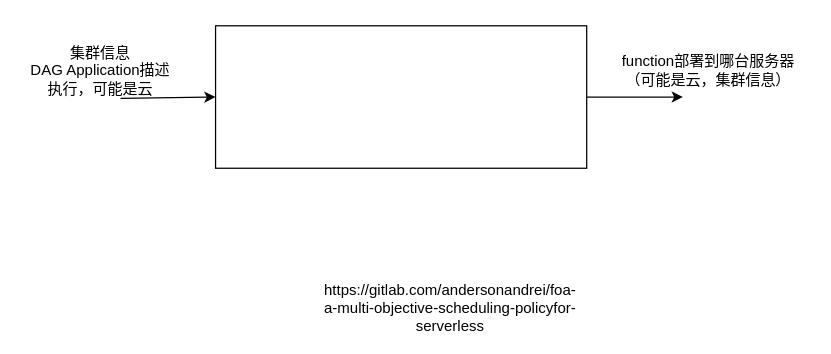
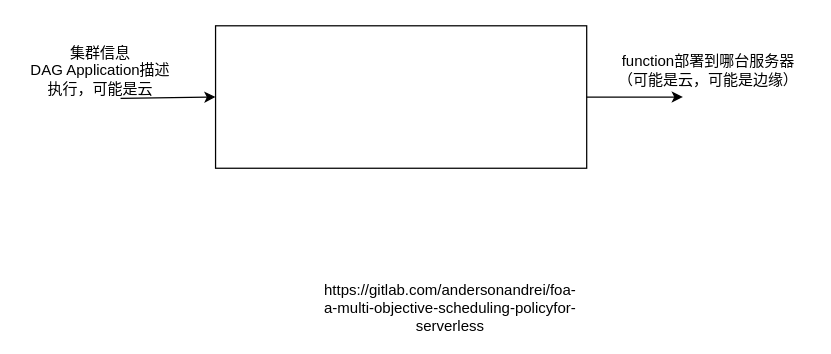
  <mxCell id="0" />
  <mxCell id="1" parent="0" />
  <mxCell id="2" value="" style="rounded=0;whiteSpace=wrap;html=1;" vertex="1" parent="1"><mxGeometry x="172" y="20" width="297" height="114" as="geometry" /></mxCell>
  <mxCell id="3" value="" style="endArrow=classic;html=1;rounded=0;entryX=0;entryY=0.5;entryDx=0;entryDy=0;" edge="1" parent="1" target="2"><mxGeometry width="50" height="50" relative="1" as="geometry"><mxPoint x="96" y="78" as="sourcePoint" /><mxPoint x="130" y="66" as="targetPoint" /></mxGeometry></mxCell>
  <mxCell id="4" value="集群信息&lt;br&gt;DAG Application描述&lt;br&gt;执行，可能是云" style="text;html=1;strokeColor=none;fillColor=none;align=center;verticalAlign=middle;whiteSpace=wrap;rounded=0;" vertex="1" parent="1"><mxGeometry x="20" y="41" width="120" height="30" as="geometry" /></mxCell>
- <mxCell id="5" value="function部署到哪台服务器（可能是云，集群信息）" style="text;html=1;strokeColor=none;fillColor=none;align=center;verticalAlign=middle;whiteSpace=wrap;rounded=0;" vertex="1" parent="1"><mxGeometry x="490" y="41" width="153" height="30" as="geometry" /></mxCell>
+ <mxCell id="5" value="function部署到哪台服务器（可能是云，可能是边缘）" style="text;html=1;strokeColor=none;fillColor=none;align=center;verticalAlign=middle;whiteSpace=wrap;rounded=0;" vertex="1" parent="1"><mxGeometry x="490" y="41" width="153" height="30" as="geometry" /></mxCell>
  <mxCell id="6" value="" style="endArrow=classic;html=1;rounded=0;exitX=1;exitY=0.5;exitDx=0;exitDy=0;" edge="1" parent="1" source="2"><mxGeometry width="50" height="50" relative="1" as="geometry"><mxPoint x="336" y="172" as="sourcePoint" /><mxPoint x="546" y="77" as="targetPoint" /></mxGeometry></mxCell>
  <mxCell id="7" value="https://gitlab.com/andersonandrei/foa-a-multi-objective-scheduling-policyfor-serverless" style="text;html=1;strokeColor=none;fillColor=none;align=center;verticalAlign=middle;whiteSpace=wrap;rounded=0;" vertex="1" parent="1"><mxGeometry x="330" y="231" width="60" height="30" as="geometry" /></mxCell>
